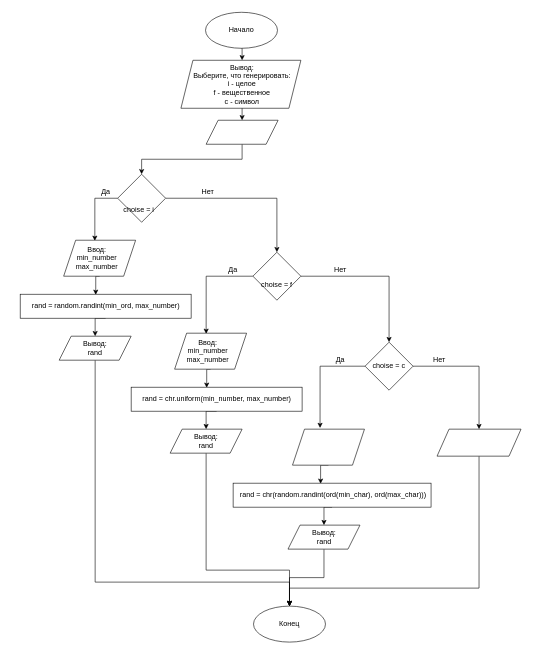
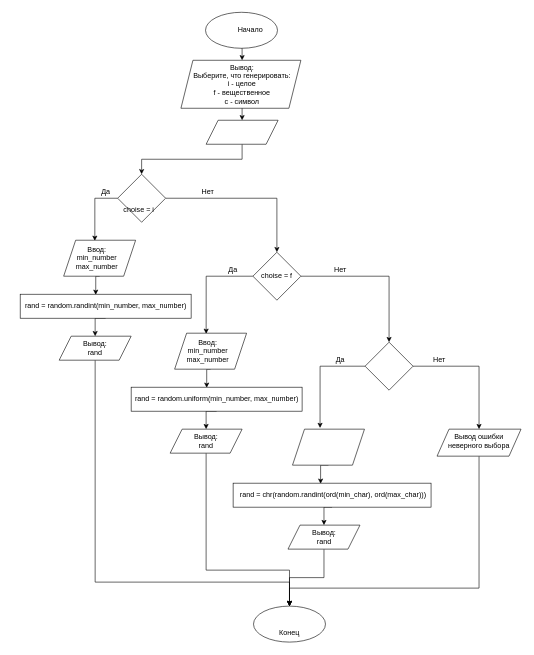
  <mxCell id="0" />
  <mxCell id="1" parent="0" />
  <mxCell id="2" style="edgeStyle=orthogonalEdgeStyle;rounded=0;orthogonalLoop=1;jettySize=auto;html=1;exitX=0.5;exitY=1;exitDx=0;exitDy=0;entryX=0.5;entryY=0;entryDx=0;entryDy=0;" edge="1" parent="1" source="3" target="10"><mxGeometry relative="1" as="geometry" /></mxCell>
  <mxCell id="3" value="" style="ellipse;whiteSpace=wrap;html=1;" vertex="1" parent="1"><mxGeometry x="342" y="20" width="120" height="60" as="geometry" /></mxCell>
- <mxCell id="4" value="Начало" style="text;html=1;strokeColor=none;fillColor=none;align=center;verticalAlign=middle;whiteSpace=wrap;rounded=0;" vertex="1" parent="1"><mxGeometry x="382" y="40" width="40" height="20" as="geometry" /></mxCell>
+ <mxCell id="4" value="Начало" style="text;html=1;strokeColor=none;fillColor=none;align=center;verticalAlign=middle;whiteSpace=wrap;rounded=0;" vertex="1" parent="1"><mxGeometry x="397" y="40" width="40" height="20" as="geometry" /></mxCell>
  <mxCell id="5" style="edgeStyle=orthogonalEdgeStyle;rounded=0;orthogonalLoop=1;jettySize=auto;html=1;exitX=0;exitY=0.5;exitDx=0;exitDy=0;entryX=0.433;entryY=0.017;entryDx=0;entryDy=0;entryPerimeter=0;" edge="1" parent="1" source="7" target="15"><mxGeometry relative="1" as="geometry" /></mxCell>
  <mxCell id="6" style="edgeStyle=orthogonalEdgeStyle;rounded=0;orthogonalLoop=1;jettySize=auto;html=1;exitX=1;exitY=0.5;exitDx=0;exitDy=0;entryX=0.5;entryY=0;entryDx=0;entryDy=0;" edge="1" parent="1" source="7" target="25"><mxGeometry relative="1" as="geometry" /></mxCell>
  <mxCell id="7" value="" style="rhombus;whiteSpace=wrap;html=1;" vertex="1" parent="1"><mxGeometry x="195.5" y="290" width="80" height="80" as="geometry" /></mxCell>
  <mxCell id="8" value="" style="shape=parallelogram;perimeter=parallelogramPerimeter;whiteSpace=wrap;html=1;fixedSize=1;" vertex="1" parent="1"><mxGeometry x="301" y="100" width="200" height="80" as="geometry" /></mxCell>
  <mxCell id="9" style="edgeStyle=orthogonalEdgeStyle;rounded=0;orthogonalLoop=1;jettySize=auto;html=1;exitX=0.5;exitY=1;exitDx=0;exitDy=0;entryX=0.5;entryY=0;entryDx=0;entryDy=0;" edge="1" parent="1" source="10" target="12"><mxGeometry relative="1" as="geometry" /></mxCell>
  <mxCell id="10" value="Вывод:&lt;br&gt;&lt;div&gt;Выберите, что генерировать:&lt;/div&gt;&lt;div&gt;i - целое&lt;/div&gt;&lt;div&gt;f - вещественное&lt;/div&gt;&lt;div&gt;c - символ&lt;/div&gt;" style="text;html=1;strokeColor=none;fillColor=none;align=center;verticalAlign=middle;whiteSpace=wrap;rounded=0;" vertex="1" parent="1"><mxGeometry x="303" y="100" width="200" height="80" as="geometry" /></mxCell>
  <mxCell id="11" style="edgeStyle=orthogonalEdgeStyle;rounded=0;orthogonalLoop=1;jettySize=auto;html=1;exitX=0.5;exitY=1;exitDx=0;exitDy=0;" edge="1" parent="1" source="12" target="7"><mxGeometry relative="1" as="geometry" /></mxCell>
  <mxCell id="12" value="" style="shape=parallelogram;perimeter=parallelogramPerimeter;whiteSpace=wrap;html=1;fixedSize=1;" vertex="1" parent="1"><mxGeometry x="343" y="200" width="120" height="40" as="geometry" /></mxCell>
  <mxCell id="13" value="choise = i" style="text;html=1;strokeColor=none;fillColor=none;align=center;verticalAlign=middle;whiteSpace=wrap;rounded=0;" vertex="1" parent="1"><mxGeometry x="200.5" y="340" width="60" height="20" as="geometry" /></mxCell>
  <mxCell id="14" style="edgeStyle=orthogonalEdgeStyle;rounded=0;orthogonalLoop=1;jettySize=auto;html=1;exitX=0.5;exitY=1;exitDx=0;exitDy=0;entryX=0.442;entryY=0.025;entryDx=0;entryDy=0;entryPerimeter=0;" edge="1" parent="1" source="15" target="18"><mxGeometry relative="1" as="geometry" /></mxCell>
  <mxCell id="15" value="" style="shape=parallelogram;perimeter=parallelogramPerimeter;whiteSpace=wrap;html=1;fixedSize=1;" vertex="1" parent="1"><mxGeometry x="105.5" y="400" width="120" height="60" as="geometry" /></mxCell>
  <mxCell id="16" value="Ввод:&lt;br&gt;min_number&lt;br&gt;max_number&lt;br&gt;" style="text;html=1;strokeColor=none;fillColor=none;align=center;verticalAlign=middle;whiteSpace=wrap;rounded=0;" vertex="1" parent="1"><mxGeometry x="115.5" y="410" width="90" height="40" as="geometry" /></mxCell>
  <mxCell id="17" style="edgeStyle=orthogonalEdgeStyle;rounded=0;orthogonalLoop=1;jettySize=auto;html=1;exitX=0.5;exitY=1;exitDx=0;exitDy=0;entryX=0.5;entryY=0;entryDx=0;entryDy=0;" edge="1" parent="1" source="18" target="21"><mxGeometry relative="1" as="geometry" /></mxCell>
  <mxCell id="18" value="" style="rounded=0;whiteSpace=wrap;html=1;" vertex="1" parent="1"><mxGeometry x="33" y="490" width="285" height="40" as="geometry" /></mxCell>
- <mxCell id="19" value="rand = random.randint(min_ord, max_number)" style="text;html=1;strokeColor=none;fillColor=none;align=center;verticalAlign=middle;whiteSpace=wrap;rounded=0;" vertex="1" parent="1"><mxGeometry x="20.5" y="500" width="310" height="20" as="geometry" /></mxCell>
+ <mxCell id="19" value="rand = random.randint(min_number, max_number)" style="text;html=1;strokeColor=none;fillColor=none;align=center;verticalAlign=middle;whiteSpace=wrap;rounded=0;" vertex="1" parent="1"><mxGeometry x="20.5" y="500" width="310" height="20" as="geometry" /></mxCell>
  <mxCell id="20" style="edgeStyle=orthogonalEdgeStyle;rounded=0;orthogonalLoop=1;jettySize=auto;html=1;exitX=0.5;exitY=1;exitDx=0;exitDy=0;entryX=0.5;entryY=0;entryDx=0;entryDy=0;" edge="1" parent="1" source="21" target="51"><mxGeometry relative="1" as="geometry"><Array as="points"><mxPoint x="158" y="970" /><mxPoint x="482" y="970" /></Array></mxGeometry></mxCell>
  <mxCell id="21" value="" style="shape=parallelogram;perimeter=parallelogramPerimeter;whiteSpace=wrap;html=1;fixedSize=1;" vertex="1" parent="1"><mxGeometry x="98" y="560" width="120" height="40" as="geometry" /></mxCell>
  <mxCell id="22" value="Вывод:&lt;br&gt;rand" style="text;html=1;strokeColor=none;fillColor=none;align=center;verticalAlign=middle;whiteSpace=wrap;rounded=0;" vertex="1" parent="1"><mxGeometry x="138" y="570" width="40" height="20" as="geometry" /></mxCell>
  <mxCell id="23" style="edgeStyle=orthogonalEdgeStyle;rounded=0;orthogonalLoop=1;jettySize=auto;html=1;exitX=0;exitY=0.5;exitDx=0;exitDy=0;entryX=0.438;entryY=0.017;entryDx=0;entryDy=0;entryPerimeter=0;" edge="1" parent="1" source="25" target="28"><mxGeometry relative="1" as="geometry" /></mxCell>
  <mxCell id="24" style="edgeStyle=orthogonalEdgeStyle;rounded=0;orthogonalLoop=1;jettySize=auto;html=1;exitX=1;exitY=0.5;exitDx=0;exitDy=0;" edge="1" parent="1" source="25" target="38"><mxGeometry relative="1" as="geometry" /></mxCell>
  <mxCell id="25" value="" style="rhombus;whiteSpace=wrap;html=1;" vertex="1" parent="1"><mxGeometry x="421" y="420" width="80" height="80" as="geometry" /></mxCell>
- <mxCell id="26" value="choise = f" style="text;html=1;strokeColor=none;fillColor=none;align=center;verticalAlign=middle;whiteSpace=wrap;rounded=0;" vertex="1" parent="1"><mxGeometry x="431" y="465" width="60" height="20" as="geometry" /></mxCell>
+ <mxCell id="26" value="choise = f" style="text;html=1;strokeColor=none;fillColor=none;align=center;verticalAlign=middle;whiteSpace=wrap;rounded=0;" vertex="1" parent="1"><mxGeometry x="431" y="450" width="60" height="20" as="geometry" /></mxCell>
  <mxCell id="27" style="edgeStyle=orthogonalEdgeStyle;rounded=0;orthogonalLoop=1;jettySize=auto;html=1;exitX=0.5;exitY=1;exitDx=0;exitDy=0;entryX=0.442;entryY=0.025;entryDx=0;entryDy=0;entryPerimeter=0;" edge="1" parent="1" source="28" target="31"><mxGeometry relative="1" as="geometry" /></mxCell>
  <mxCell id="28" value="" style="shape=parallelogram;perimeter=parallelogramPerimeter;whiteSpace=wrap;html=1;fixedSize=1;" vertex="1" parent="1"><mxGeometry x="290.5" y="555" width="120" height="60" as="geometry" /></mxCell>
  <mxCell id="29" value="Ввод:&lt;br&gt;min_number&lt;br&gt;max_number&lt;br&gt;" style="text;html=1;strokeColor=none;fillColor=none;align=center;verticalAlign=middle;whiteSpace=wrap;rounded=0;" vertex="1" parent="1"><mxGeometry x="300.5" y="565" width="90" height="40" as="geometry" /></mxCell>
  <mxCell id="30" style="edgeStyle=orthogonalEdgeStyle;rounded=0;orthogonalLoop=1;jettySize=auto;html=1;exitX=0.5;exitY=1;exitDx=0;exitDy=0;entryX=0.5;entryY=0;entryDx=0;entryDy=0;" edge="1" parent="1" source="31" target="34"><mxGeometry relative="1" as="geometry" /></mxCell>
  <mxCell id="31" value="" style="rounded=0;whiteSpace=wrap;html=1;" vertex="1" parent="1"><mxGeometry x="218" y="645" width="285" height="40" as="geometry" /></mxCell>
- <mxCell id="32" value="rand = chr.uniform(min_number, max_number)" style="text;html=1;strokeColor=none;fillColor=none;align=center;verticalAlign=middle;whiteSpace=wrap;rounded=0;" vertex="1" parent="1"><mxGeometry x="205.5" y="655" width="310" height="20" as="geometry" /></mxCell>
+ <mxCell id="32" value="rand = random.uniform(min_number, max_number)" style="text;html=1;strokeColor=none;fillColor=none;align=center;verticalAlign=middle;whiteSpace=wrap;rounded=0;" vertex="1" parent="1"><mxGeometry x="205.5" y="655" width="310" height="20" as="geometry" /></mxCell>
  <mxCell id="33" style="edgeStyle=orthogonalEdgeStyle;rounded=0;orthogonalLoop=1;jettySize=auto;html=1;exitX=0.5;exitY=1;exitDx=0;exitDy=0;entryX=0.5;entryY=0;entryDx=0;entryDy=0;" edge="1" parent="1" source="34" target="51"><mxGeometry relative="1" as="geometry"><Array as="points"><mxPoint x="343" y="950" /><mxPoint x="482" y="950" /></Array></mxGeometry></mxCell>
  <mxCell id="34" value="" style="shape=parallelogram;perimeter=parallelogramPerimeter;whiteSpace=wrap;html=1;fixedSize=1;" vertex="1" parent="1"><mxGeometry x="283" y="715" width="120" height="40" as="geometry" /></mxCell>
  <mxCell id="35" value="Вывод:&lt;br&gt;rand" style="text;html=1;strokeColor=none;fillColor=none;align=center;verticalAlign=middle;whiteSpace=wrap;rounded=0;" vertex="1" parent="1"><mxGeometry x="323" y="725" width="40" height="20" as="geometry" /></mxCell>
  <mxCell id="36" style="edgeStyle=orthogonalEdgeStyle;rounded=0;orthogonalLoop=1;jettySize=auto;html=1;exitX=0;exitY=0.5;exitDx=0;exitDy=0;entryX=0.383;entryY=-0.033;entryDx=0;entryDy=0;entryPerimeter=0;" edge="1" parent="1" source="38" target="41"><mxGeometry relative="1" as="geometry" /></mxCell>
  <mxCell id="37" style="edgeStyle=orthogonalEdgeStyle;rounded=0;orthogonalLoop=1;jettySize=auto;html=1;exitX=1;exitY=0.5;exitDx=0;exitDy=0;entryX=0.5;entryY=0;entryDx=0;entryDy=0;" edge="1" parent="1" source="38" target="49"><mxGeometry relative="1" as="geometry" /></mxCell>
  <mxCell id="38" value="" style="rhombus;whiteSpace=wrap;html=1;" vertex="1" parent="1"><mxGeometry x="608" y="570" width="80" height="80" as="geometry" /></mxCell>
- <mxCell id="39" value="choise = c" style="text;html=1;strokeColor=none;fillColor=none;align=center;verticalAlign=middle;whiteSpace=wrap;rounded=0;" vertex="1" parent="1"><mxGeometry x="618" y="600" width="60" height="20" as="geometry" /></mxCell>
  <mxCell id="40" style="edgeStyle=orthogonalEdgeStyle;rounded=0;orthogonalLoop=1;jettySize=auto;html=1;exitX=0.5;exitY=1;exitDx=0;exitDy=0;entryX=0.442;entryY=0.025;entryDx=0;entryDy=0;entryPerimeter=0;" edge="1" parent="1" source="41" target="43"><mxGeometry relative="1" as="geometry" /></mxCell>
  <mxCell id="41" value="" style="shape=parallelogram;perimeter=parallelogramPerimeter;whiteSpace=wrap;html=1;fixedSize=1;" vertex="1" parent="1"><mxGeometry x="487" y="715" width="120" height="60" as="geometry" /></mxCell>
  <mxCell id="42" style="edgeStyle=orthogonalEdgeStyle;rounded=0;orthogonalLoop=1;jettySize=auto;html=1;exitX=0.5;exitY=1;exitDx=0;exitDy=0;entryX=0.5;entryY=0;entryDx=0;entryDy=0;" edge="1" parent="1" source="43" target="46"><mxGeometry relative="1" as="geometry" /></mxCell>
  <mxCell id="43" value="" style="rounded=0;whiteSpace=wrap;html=1;" vertex="1" parent="1"><mxGeometry x="388" y="805" width="330" height="40" as="geometry" /></mxCell>
  <mxCell id="44" value="rand = chr(random.randint(ord(min_char), ord(max_char)))" style="text;html=1;strokeColor=none;fillColor=none;align=center;verticalAlign=middle;whiteSpace=wrap;rounded=0;" vertex="1" parent="1"><mxGeometry x="398" y="815" width="314" height="20" as="geometry" /></mxCell>
  <mxCell id="45" style="edgeStyle=orthogonalEdgeStyle;rounded=0;orthogonalLoop=1;jettySize=auto;html=1;exitX=0.5;exitY=1;exitDx=0;exitDy=0;entryX=0.5;entryY=0;entryDx=0;entryDy=0;" edge="1" parent="1" source="46" target="51"><mxGeometry relative="1" as="geometry" /></mxCell>
  <mxCell id="46" value="" style="shape=parallelogram;perimeter=parallelogramPerimeter;whiteSpace=wrap;html=1;fixedSize=1;" vertex="1" parent="1"><mxGeometry x="479.5" y="875" width="120" height="40" as="geometry" /></mxCell>
  <mxCell id="47" value="Вывод:&lt;br&gt;rand" style="text;html=1;strokeColor=none;fillColor=none;align=center;verticalAlign=middle;whiteSpace=wrap;rounded=0;" vertex="1" parent="1"><mxGeometry x="519.5" y="885" width="40" height="20" as="geometry" /></mxCell>
  <mxCell id="48" style="edgeStyle=orthogonalEdgeStyle;rounded=0;orthogonalLoop=1;jettySize=auto;html=1;exitX=0.5;exitY=1;exitDx=0;exitDy=0;entryX=0.5;entryY=0;entryDx=0;entryDy=0;" edge="1" parent="1" source="49" target="51"><mxGeometry relative="1" as="geometry"><Array as="points"><mxPoint x="798" y="980" /><mxPoint x="482" y="980" /></Array></mxGeometry></mxCell>
  <mxCell id="49" value="" style="shape=parallelogram;perimeter=parallelogramPerimeter;whiteSpace=wrap;html=1;fixedSize=1;" vertex="1" parent="1"><mxGeometry x="728" y="715" width="140" height="45" as="geometry" /></mxCell>
+ <mxCell id="50" value="Вывод ошибки неверного выбора" style="text;html=1;strokeColor=none;fillColor=none;align=center;verticalAlign=middle;whiteSpace=wrap;rounded=0;" vertex="1" parent="1"><mxGeometry x="728" y="725" width="140" height="20" as="geometry" /></mxCell>
  <mxCell id="51" value="" style="ellipse;whiteSpace=wrap;html=1;" vertex="1" parent="1"><mxGeometry x="422" y="1010" width="120" height="60" as="geometry" /></mxCell>
- <mxCell id="52" value="Конец" style="text;html=1;strokeColor=none;fillColor=none;align=center;verticalAlign=middle;whiteSpace=wrap;rounded=0;" vertex="1" parent="1"><mxGeometry x="462" y="1030" width="40" height="20" as="geometry" /></mxCell>
+ <mxCell id="52" value="Конец" style="text;html=1;strokeColor=none;fillColor=none;align=center;verticalAlign=middle;whiteSpace=wrap;rounded=0;" vertex="1" parent="1"><mxGeometry x="462" y="1045" width="40" height="20" as="geometry" /></mxCell>
  <mxCell id="53" value="Да" style="text;html=1;strokeColor=none;fillColor=none;align=center;verticalAlign=middle;whiteSpace=wrap;rounded=0;" vertex="1" parent="1"><mxGeometry x="155.5" y="310" width="40" height="20" as="geometry" /></mxCell>
  <mxCell id="54" value="Да" style="text;html=1;strokeColor=none;fillColor=none;align=center;verticalAlign=middle;whiteSpace=wrap;rounded=0;" vertex="1" parent="1"><mxGeometry x="368" y="440" width="40" height="20" as="geometry" /></mxCell>
  <mxCell id="55" value="Да" style="text;html=1;strokeColor=none;fillColor=none;align=center;verticalAlign=middle;whiteSpace=wrap;rounded=0;" vertex="1" parent="1"><mxGeometry x="547" y="590" width="40" height="20" as="geometry" /></mxCell>
  <mxCell id="56" value="Нет" style="text;html=1;strokeColor=none;fillColor=none;align=center;verticalAlign=middle;whiteSpace=wrap;rounded=0;" vertex="1" parent="1"><mxGeometry x="325.5" y="310" width="40" height="20" as="geometry" /></mxCell>
  <mxCell id="57" value="Нет" style="text;html=1;strokeColor=none;fillColor=none;align=center;verticalAlign=middle;whiteSpace=wrap;rounded=0;" vertex="1" parent="1"><mxGeometry x="547" y="440" width="40" height="20" as="geometry" /></mxCell>
  <mxCell id="58" value="Нет" style="text;html=1;strokeColor=none;fillColor=none;align=center;verticalAlign=middle;whiteSpace=wrap;rounded=0;" vertex="1" parent="1"><mxGeometry x="712" y="590" width="40" height="20" as="geometry" /></mxCell>
